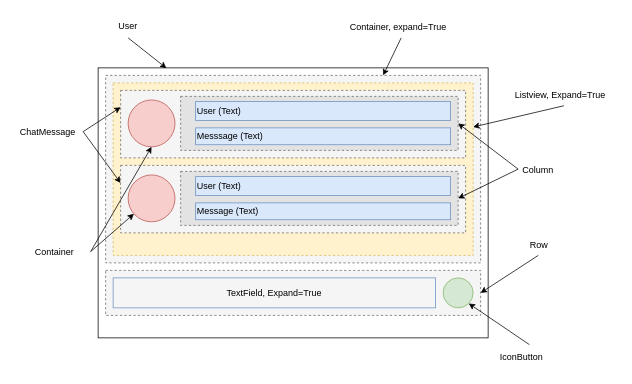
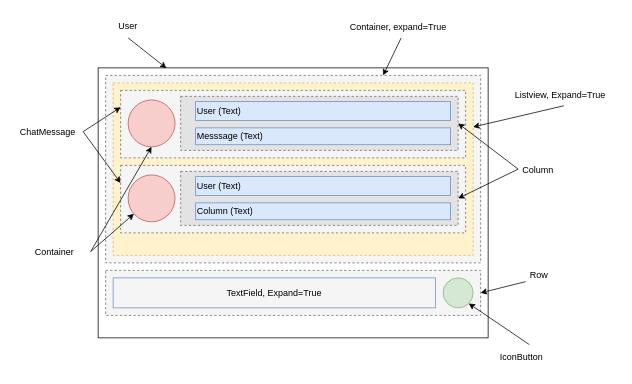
  <mxCell id="0" />
  <mxCell id="1" parent="0" />
  <mxCell id="2" value="" style="rounded=0;whiteSpace=wrap;html=1;" vertex="1" parent="1"><mxGeometry x="130" y="90" width="520" height="360" as="geometry" /></mxCell>
  <mxCell id="3" value="User" style="text;html=1;strokeColor=none;fillColor=none;align=center;verticalAlign=middle;whiteSpace=wrap;rounded=0;" vertex="1" parent="1"><mxGeometry x="140" y="20" width="60" height="30" as="geometry" /></mxCell>
  <mxCell id="4" value="" style="rounded=0;whiteSpace=wrap;html=1;dashed=1;fillColor=#f5f5f5;fontColor=#333333;strokeColor=#666666;" vertex="1" parent="1"><mxGeometry x="140" y="100" width="500" height="250" as="geometry" /></mxCell>
  <mxCell id="5" value="" style="endArrow=classic;html=1;rounded=0;exitX=0.5;exitY=1;exitDx=0;exitDy=0;entryX=0.175;entryY=0.001;entryDx=0;entryDy=0;entryPerimeter=0;" edge="1" parent="1" source="3" target="2"><mxGeometry width="50" height="50" relative="1" as="geometry"><mxPoint x="430" y="380" as="sourcePoint" /><mxPoint x="480" y="330" as="targetPoint" /></mxGeometry></mxCell>
  <mxCell id="6" value="Container, expand=True" style="text;strokeColor=none;fillColor=none;align=left;verticalAlign=middle;spacingLeft=4;spacingRight=4;overflow=hidden;points=[[0,0.5],[1,0.5]];portConstraint=eastwest;rotatable=0;" vertex="1" parent="1"><mxGeometry x="460" y="20" width="140" height="30" as="geometry" /></mxCell>
  <mxCell id="7" value="" style="endArrow=classic;html=1;rounded=0;exitX=0.529;exitY=1;exitDx=0;exitDy=0;exitPerimeter=0;" edge="1" parent="1" source="6"><mxGeometry width="50" height="50" relative="1" as="geometry"><mxPoint x="380" y="380" as="sourcePoint" /><mxPoint x="510" y="100" as="targetPoint" /></mxGeometry></mxCell>
  <mxCell id="8" value="" style="rounded=0;whiteSpace=wrap;html=1;dashed=1;fillColor=#fff2cc;strokeColor=#d6b656;" vertex="1" parent="1"><mxGeometry x="150" y="110" width="480" height="230" as="geometry" /></mxCell>
  <mxCell id="9" value="Listview, Expand=True" style="text;strokeColor=none;fillColor=none;align=left;verticalAlign=middle;spacingLeft=4;spacingRight=4;overflow=hidden;points=[[0,0.5],[1,0.5]];portConstraint=eastwest;rotatable=0;" vertex="1" parent="1"><mxGeometry x="680" y="110" width="140" height="30" as="geometry" /></mxCell>
  <mxCell id="10" value="" style="endArrow=classic;html=1;rounded=0;exitX=0.507;exitY=1.017;exitDx=0;exitDy=0;exitPerimeter=0;" edge="1" parent="1" source="9" target="8"><mxGeometry width="50" height="50" relative="1" as="geometry"><mxPoint x="400" y="560" as="sourcePoint" /><mxPoint x="450" y="510" as="targetPoint" /></mxGeometry></mxCell>
  <mxCell id="11" value="" style="rounded=0;whiteSpace=wrap;html=1;dashed=1;fillColor=#f5f5f5;fontColor=#333333;strokeColor=#666666;" vertex="1" parent="1"><mxGeometry x="140" y="360" width="500" height="60" as="geometry" /></mxCell>
  <mxCell id="12" value="" style="endArrow=classic;html=1;rounded=0;entryX=1;entryY=0.5;entryDx=0;entryDy=0;" edge="1" parent="1" source="13" target="11"><mxGeometry width="50" height="50" relative="1" as="geometry"><mxPoint x="690" y="440" as="sourcePoint" /><mxPoint x="750" y="450" as="targetPoint" /></mxGeometry></mxCell>
- <mxCell id="13" value="Row" style="text;strokeColor=none;fillColor=none;align=left;verticalAlign=middle;spacingLeft=4;spacingRight=4;overflow=hidden;points=[[0,0.5],[1,0.5]];portConstraint=eastwest;rotatable=0;dashed=1;" vertex="1" parent="1"><mxGeometry x="700" y="310" width="80" height="30" as="geometry" /></mxCell>
+ <mxCell id="13" value="Row" style="text;strokeColor=none;fillColor=none;align=left;verticalAlign=middle;spacingLeft=4;spacingRight=4;overflow=hidden;points=[[0,0.5],[1,0.5]];portConstraint=eastwest;rotatable=0;dashed=1;" vertex="1" parent="1"><mxGeometry x="700" y="350" width="80" height="30" as="geometry" /></mxCell>
  <mxCell id="14" value="" style="ellipse;whiteSpace=wrap;html=1;aspect=fixed;fillColor=#d5e8d4;strokeColor=#82b366;" vertex="1" parent="1"><mxGeometry x="590" y="370" width="40" height="40" as="geometry" /></mxCell>
  <mxCell id="15" value="" style="endArrow=classic;html=1;rounded=0;entryX=1;entryY=1;entryDx=0;entryDy=0;exitX=0.563;exitY=-0.033;exitDx=0;exitDy=0;exitPerimeter=0;" edge="1" parent="1" source="16" target="14"><mxGeometry width="50" height="50" relative="1" as="geometry"><mxPoint x="690" y="430" as="sourcePoint" /><mxPoint x="780" y="440" as="targetPoint" /></mxGeometry></mxCell>
  <mxCell id="16" value="IconButton" style="text;strokeColor=none;fillColor=none;align=left;verticalAlign=middle;spacingLeft=4;spacingRight=4;overflow=hidden;points=[[0,0.5],[1,0.5]];portConstraint=eastwest;rotatable=0;" vertex="1" parent="1"><mxGeometry x="660" y="460" width="80" height="30" as="geometry" /></mxCell>
  <mxCell id="17" value="TextField, Expand=True" style="rounded=0;whiteSpace=wrap;html=1;fillColor=#f5f5f5;strokeColor=#6c8ebf;" vertex="1" parent="1"><mxGeometry x="150" y="370" width="430" height="40" as="geometry" /></mxCell>
  <mxCell id="18" value="" style="rounded=0;whiteSpace=wrap;html=1;dashed=1;fillColor=#f5f5f5;strokeColor=#666666;fontColor=#333333;" vertex="1" parent="1"><mxGeometry x="160" y="120" width="460" height="90" as="geometry" /></mxCell>
  <mxCell id="19" value="ChatMessage" style="text;strokeColor=none;fillColor=none;align=left;verticalAlign=middle;spacingLeft=4;spacingRight=4;overflow=hidden;points=[[0,0.5],[1,0.5]];portConstraint=eastwest;rotatable=0;dashed=1;" vertex="1" parent="1"><mxGeometry x="20" y="160" width="90" height="30" as="geometry" /></mxCell>
  <mxCell id="20" value="" style="endArrow=classic;html=1;rounded=0;exitX=1;exitY=0.5;exitDx=0;exitDy=0;entryX=0;entryY=0.25;entryDx=0;entryDy=0;" edge="1" parent="1" source="19" target="18"><mxGeometry width="50" height="50" relative="1" as="geometry"><mxPoint x="50" y="140" as="sourcePoint" /><mxPoint x="100" y="90" as="targetPoint" /></mxGeometry></mxCell>
  <mxCell id="21" value="" style="endArrow=classic;html=1;rounded=0;exitX=1;exitY=0.5;exitDx=0;exitDy=0;" edge="1" parent="1" source="19"><mxGeometry width="50" height="50" relative="1" as="geometry"><mxPoint x="109.01" y="220" as="sourcePoint" /><mxPoint x="160" y="243.51" as="targetPoint" /></mxGeometry></mxCell>
  <mxCell id="22" value="" style="ellipse;whiteSpace=wrap;html=1;aspect=fixed;fillColor=#f8cecc;strokeColor=#b85450;" vertex="1" parent="1"><mxGeometry x="170" y="132.75" width="62.5" height="62.5" as="geometry" /></mxCell>
  <mxCell id="23" value="Container" style="text;strokeColor=none;fillColor=none;align=left;verticalAlign=middle;spacingLeft=4;spacingRight=4;overflow=hidden;points=[[0,0.5],[1,0.5]];portConstraint=eastwest;rotatable=0;" vertex="1" parent="1"><mxGeometry x="40" y="320" width="80" height="30" as="geometry" /></mxCell>
  <mxCell id="24" value="" style="rounded=0;whiteSpace=wrap;html=1;dashed=1;fillColor=#E3E3E3;strokeColor=#666666;fontColor=#333333;" vertex="1" parent="1"><mxGeometry x="240" y="128" width="370" height="72" as="geometry" /></mxCell>
  <mxCell id="25" value="User (Text)" style="rounded=0;whiteSpace=wrap;html=1;align=left;fillColor=#dae8fc;strokeColor=#6c8ebf;" vertex="1" parent="1"><mxGeometry x="260" y="135" width="340" height="25" as="geometry" /></mxCell>
  <mxCell id="26" value="Messsage (Text)" style="rounded=0;whiteSpace=wrap;html=1;align=left;fillColor=#dae8fc;strokeColor=#6c8ebf;" vertex="1" parent="1"><mxGeometry x="260" y="170" width="340" height="22.5" as="geometry" /></mxCell>
  <mxCell id="27" value="" style="rounded=0;whiteSpace=wrap;html=1;dashed=1;fillColor=#f5f5f5;strokeColor=#666666;fontColor=#333333;" vertex="1" parent="1"><mxGeometry x="160" y="220" width="460" height="90" as="geometry" /></mxCell>
  <mxCell id="28" value="" style="ellipse;whiteSpace=wrap;html=1;aspect=fixed;fillColor=#f8cecc;strokeColor=#b85450;" vertex="1" parent="1"><mxGeometry x="170" y="232.75" width="62.5" height="62.5" as="geometry" /></mxCell>
  <mxCell id="29" value="" style="rounded=0;whiteSpace=wrap;html=1;dashed=1;fillColor=#E3E3E3;fontColor=#333333;strokeColor=#666666;" vertex="1" parent="1"><mxGeometry x="240" y="228" width="370" height="72" as="geometry" /></mxCell>
  <mxCell id="30" value="User (Text)" style="rounded=0;whiteSpace=wrap;html=1;align=left;fillColor=#dae8fc;strokeColor=#6c8ebf;" vertex="1" parent="1"><mxGeometry x="260" y="235" width="340" height="25" as="geometry" /></mxCell>
- <mxCell id="31" value="Message (Text)" style="rounded=0;whiteSpace=wrap;html=1;align=left;fillColor=#dae8fc;strokeColor=#6c8ebf;" vertex="1" parent="1"><mxGeometry x="260" y="270" width="340" height="22.5" as="geometry" /></mxCell>
+ <mxCell id="31" value="Column (Text)" style="rounded=0;whiteSpace=wrap;html=1;align=left;fillColor=#dae8fc;strokeColor=#6c8ebf;" vertex="1" parent="1"><mxGeometry x="260" y="270" width="340" height="22.5" as="geometry" /></mxCell>
  <mxCell id="32" value="" style="endArrow=classic;html=1;rounded=0;exitX=1;exitY=0.5;exitDx=0;exitDy=0;" edge="1" parent="1" source="23" target="28"><mxGeometry width="50" height="50" relative="1" as="geometry"><mxPoint x="80" y="510" as="sourcePoint" /><mxPoint x="130" y="460" as="targetPoint" /></mxGeometry></mxCell>
  <mxCell id="33" value="Column" style="text;strokeColor=none;fillColor=none;align=left;verticalAlign=middle;spacingLeft=4;spacingRight=4;overflow=hidden;points=[[0,0.5],[1,0.5]];portConstraint=eastwest;rotatable=0;" vertex="1" parent="1"><mxGeometry x="690" y="210" width="80" height="30" as="geometry" /></mxCell>
  <mxCell id="34" value="" style="endArrow=classic;html=1;rounded=0;entryX=1;entryY=0.5;entryDx=0;entryDy=0;exitX=0;exitY=0.5;exitDx=0;exitDy=0;" edge="1" parent="1" source="33" target="29"><mxGeometry width="50" height="50" relative="1" as="geometry"><mxPoint x="670" y="300" as="sourcePoint" /><mxPoint x="720" y="250" as="targetPoint" /></mxGeometry></mxCell>
  <mxCell id="35" value="" style="endArrow=classic;html=1;rounded=0;entryX=1;entryY=0.5;entryDx=0;entryDy=0;exitX=0;exitY=0.5;exitDx=0;exitDy=0;" edge="1" parent="1" source="33" target="24"><mxGeometry width="50" height="50" relative="1" as="geometry"><mxPoint x="680" y="225" as="sourcePoint" /><mxPoint x="730" y="260" as="targetPoint" /></mxGeometry></mxCell>
  <mxCell id="36" value="" style="endArrow=classic;html=1;rounded=0;exitX=1;exitY=0.5;exitDx=0;exitDy=0;entryX=0.5;entryY=1;entryDx=0;entryDy=0;" edge="1" parent="1" source="23" target="22"><mxGeometry width="50" height="50" relative="1" as="geometry"><mxPoint x="60" y="310" as="sourcePoint" /><mxPoint x="110" y="260" as="targetPoint" /></mxGeometry></mxCell>
